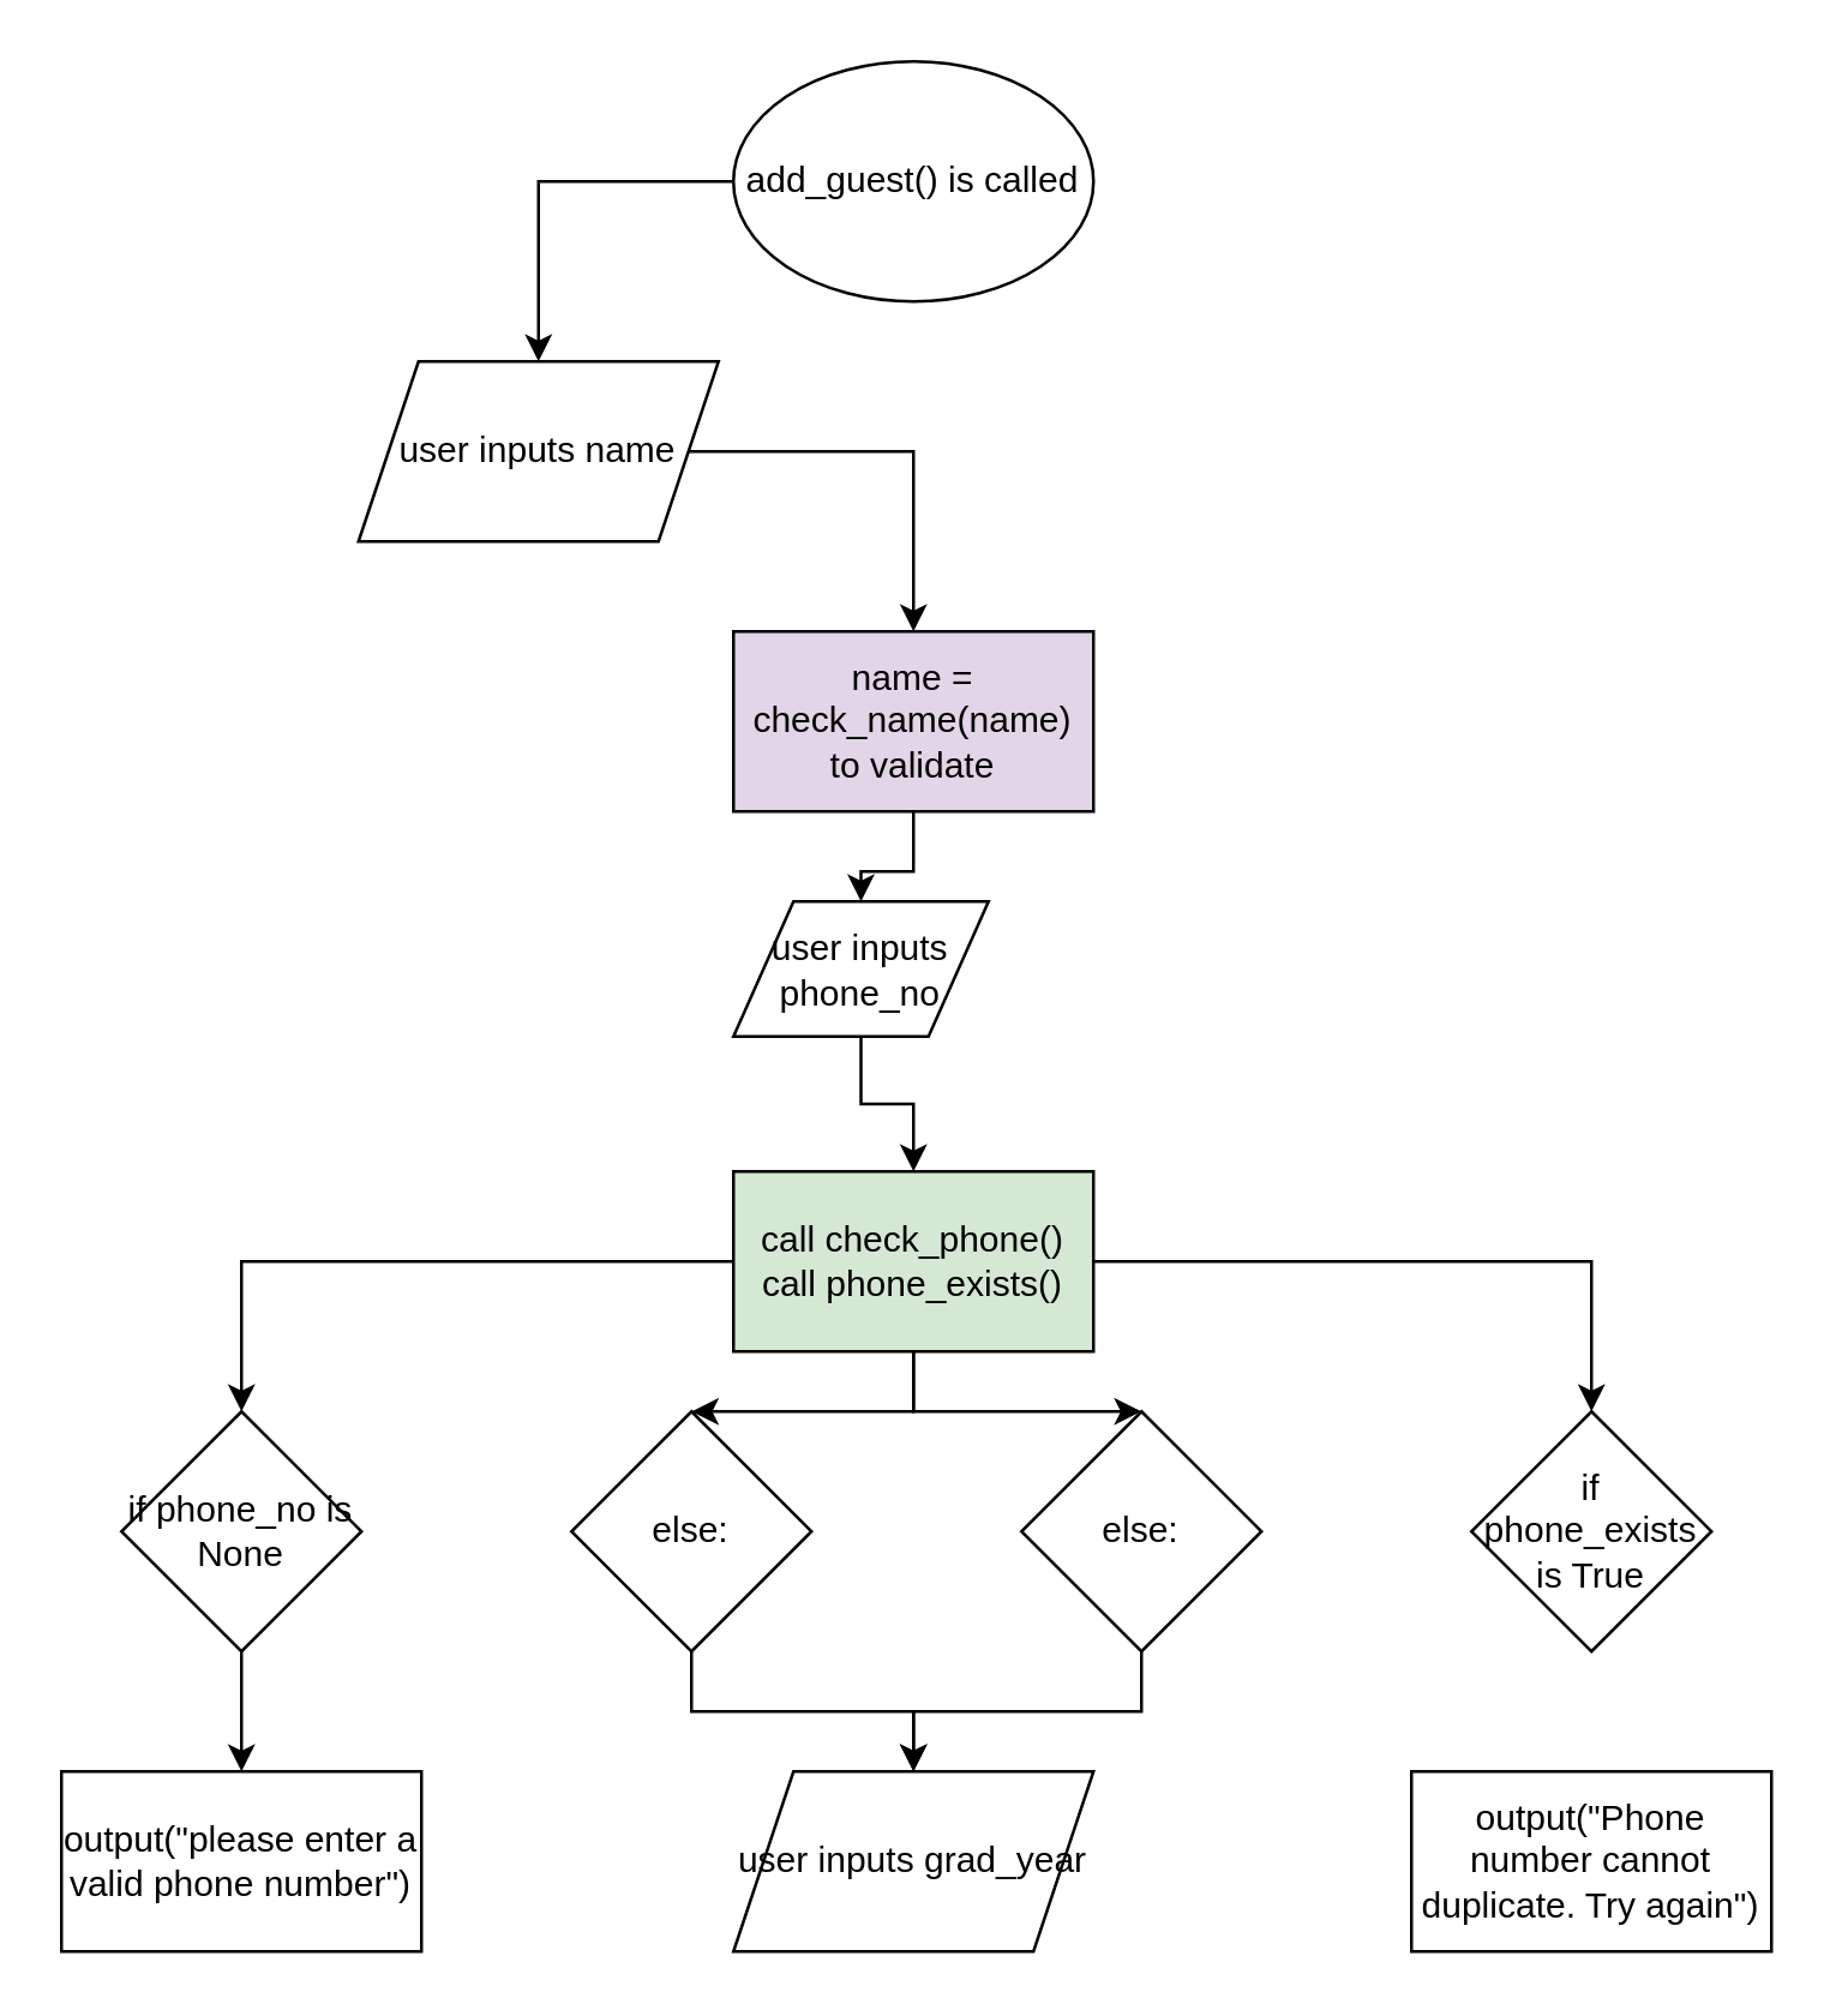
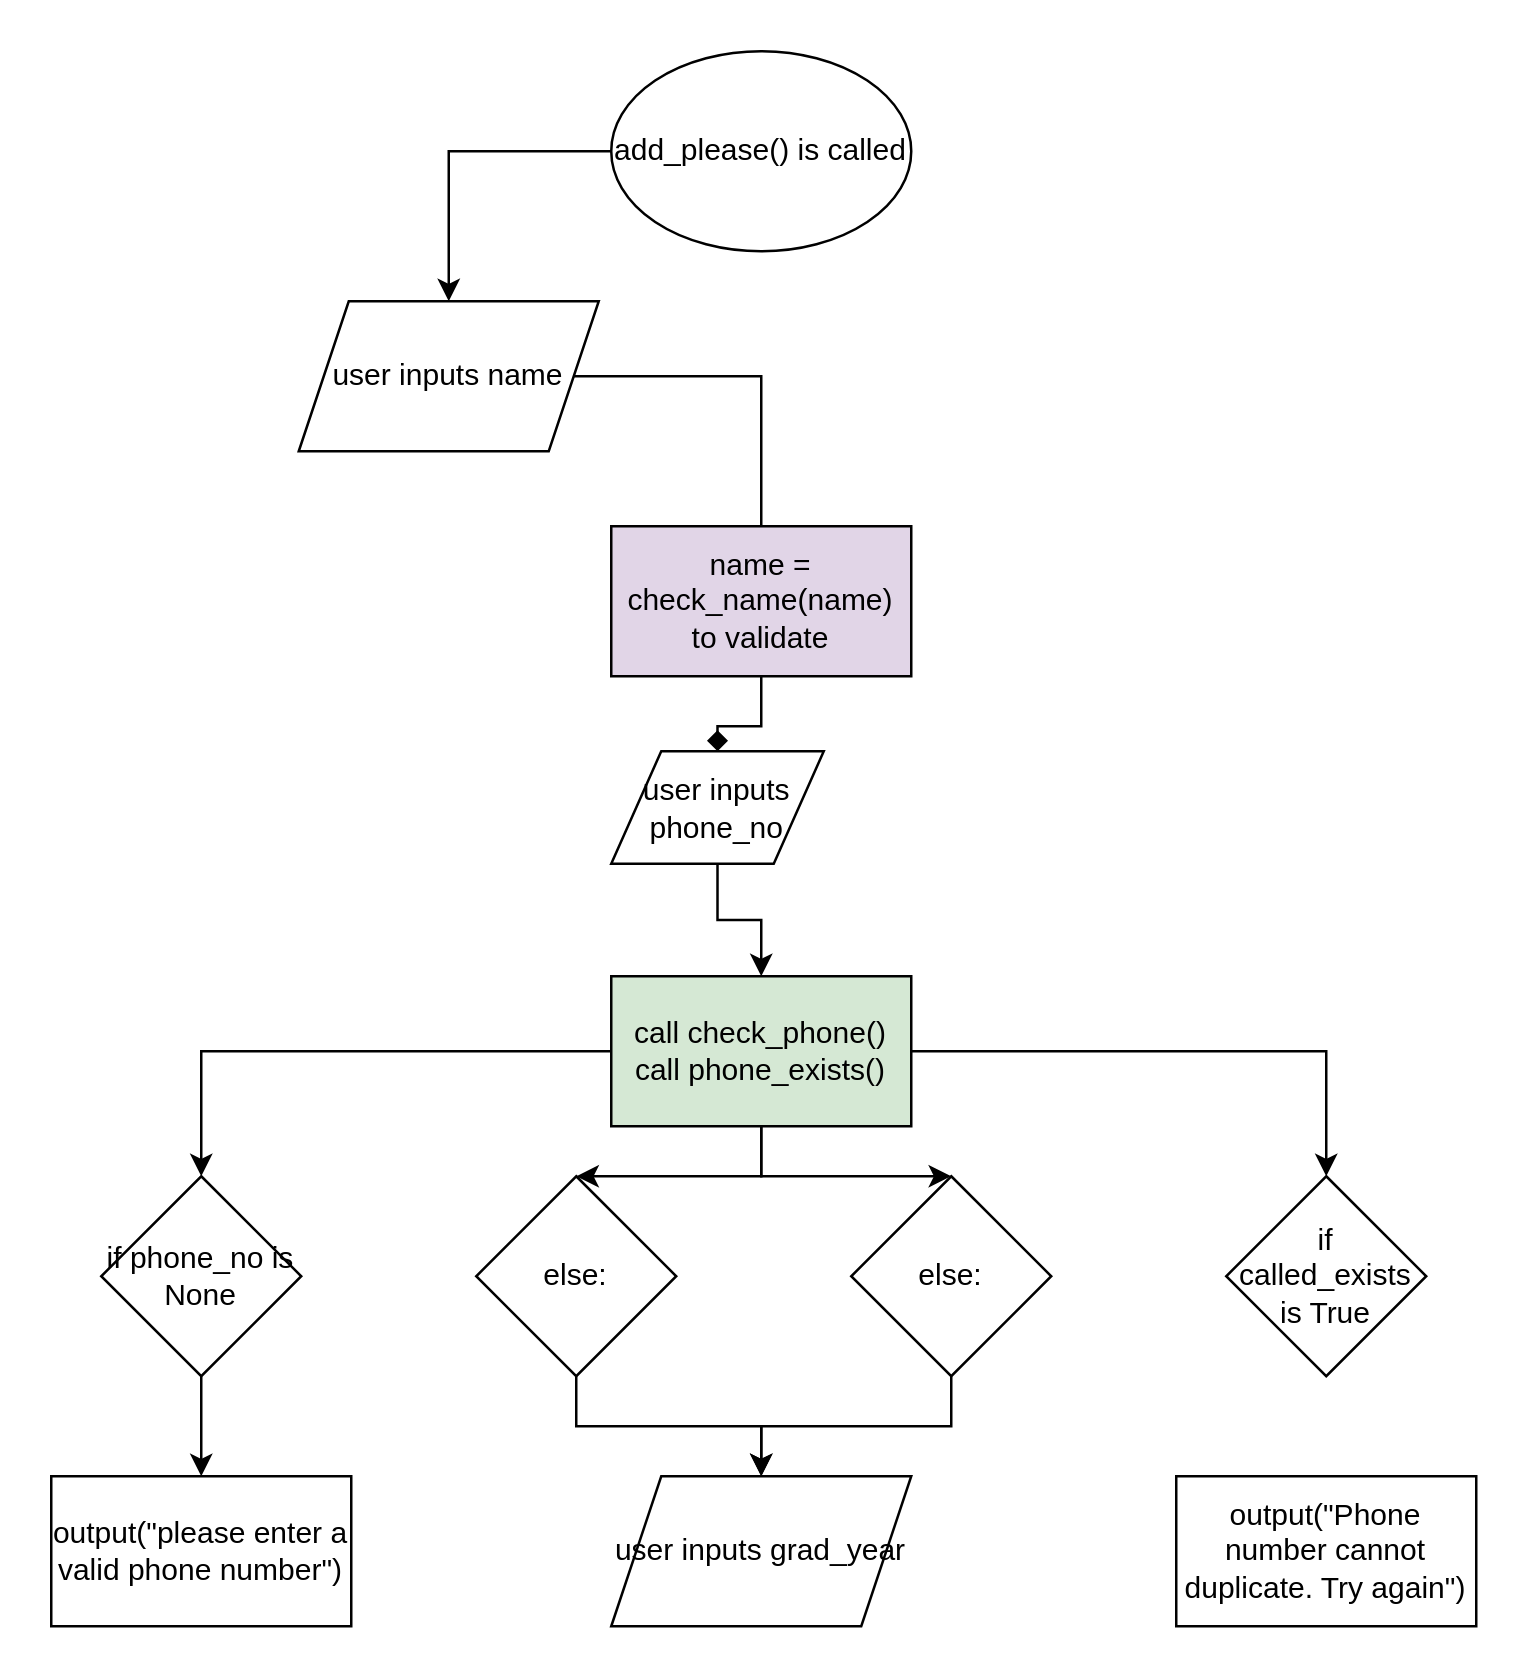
  <mxCell id="0" />
  <mxCell id="1" parent="0" />
  <mxCell id="2" style="edgeStyle=orthogonalEdgeStyle;rounded=0;orthogonalLoop=1;jettySize=auto;html=1;" edge="1" parent="1" source="3" target="5"><mxGeometry relative="1" as="geometry" /></mxCell>
- <mxCell id="3" value="add_guest() is called" style="ellipse;whiteSpace=wrap;html=1;" vertex="1" parent="1"><mxGeometry x="244" y="20" width="120" height="80" as="geometry" /></mxCell>
- <mxCell id="4" style="edgeStyle=orthogonalEdgeStyle;rounded=0;orthogonalLoop=1;jettySize=auto;html=1;" edge="1" parent="1" source="5" target="7"><mxGeometry relative="1" as="geometry" /></mxCell>
+ <mxCell id="3" value="add_please() is called" style="ellipse;whiteSpace=wrap;html=1;" vertex="1" parent="1"><mxGeometry x="244" y="20" width="120" height="80" as="geometry" /></mxCell>
+ <mxCell id="4" style="edgeStyle=orthogonalEdgeStyle;rounded=0;orthogonalLoop=1;jettySize=auto;html=1;endArrow=none;" edge="1" parent="1" source="5" target="7"><mxGeometry relative="1" as="geometry" /></mxCell>
  <mxCell id="5" value="user inputs name" style="shape=parallelogram;perimeter=parallelogramPerimeter;whiteSpace=wrap;html=1;fixedSize=1;" vertex="1" parent="1"><mxGeometry x="119" y="120" width="120" height="60" as="geometry" /></mxCell>
- <mxCell id="6" style="edgeStyle=orthogonalEdgeStyle;rounded=0;orthogonalLoop=1;jettySize=auto;html=1;" edge="1" parent="1" source="7" target="9"><mxGeometry relative="1" as="geometry" /></mxCell>
+ <mxCell id="6" style="edgeStyle=orthogonalEdgeStyle;rounded=0;orthogonalLoop=1;jettySize=auto;html=1;endArrow=diamond;" edge="1" parent="1" source="7" target="9"><mxGeometry relative="1" as="geometry" /></mxCell>
  <mxCell id="7" value="name = check_name(name) to validate" style="rounded=0;whiteSpace=wrap;html=1;fillColor=#e1d5e7;" vertex="1" parent="1"><mxGeometry x="244" y="210" width="120" height="60" as="geometry" /></mxCell>
  <mxCell id="8" style="edgeStyle=orthogonalEdgeStyle;rounded=0;orthogonalLoop=1;jettySize=auto;html=1;" edge="1" parent="1" source="9" target="14"><mxGeometry relative="1" as="geometry" /></mxCell>
  <mxCell id="9" value="user inputs phone_no" style="shape=parallelogram;perimeter=parallelogramPerimeter;whiteSpace=wrap;html=1;fixedSize=1;" vertex="1" parent="1"><mxGeometry x="244" y="300" width="85" height="45" as="geometry" /></mxCell>
  <mxCell id="10" style="edgeStyle=orthogonalEdgeStyle;rounded=0;orthogonalLoop=1;jettySize=auto;html=1;" edge="1" parent="1" source="14" target="16"><mxGeometry relative="1" as="geometry" /></mxCell>
  <mxCell id="11" style="edgeStyle=orthogonalEdgeStyle;rounded=0;orthogonalLoop=1;jettySize=auto;html=1;" edge="1" parent="1" source="14" target="17"><mxGeometry relative="1" as="geometry" /></mxCell>
  <mxCell id="12" style="edgeStyle=orthogonalEdgeStyle;rounded=0;orthogonalLoop=1;jettySize=auto;html=1;entryX=0.5;entryY=0;entryDx=0;entryDy=0;" edge="1" parent="1" source="14" target="21"><mxGeometry relative="1" as="geometry" /></mxCell>
  <mxCell id="13" style="edgeStyle=orthogonalEdgeStyle;rounded=0;orthogonalLoop=1;jettySize=auto;html=1;entryX=0.5;entryY=0;entryDx=0;entryDy=0;" edge="1" parent="1" source="14" target="23"><mxGeometry relative="1" as="geometry" /></mxCell>
  <mxCell id="14" value="call check_phone()&lt;div&gt;call phone_exists()&lt;/div&gt;" style="rounded=0;whiteSpace=wrap;html=1;fillColor=#d5e8d4;" vertex="1" parent="1"><mxGeometry x="244" y="390" width="120" height="60" as="geometry" /></mxCell>
  <mxCell id="15" style="edgeStyle=orthogonalEdgeStyle;rounded=0;orthogonalLoop=1;jettySize=auto;html=1;" edge="1" parent="1" source="16" target="18"><mxGeometry relative="1" as="geometry" /></mxCell>
  <mxCell id="16" value="if phone_no is None" style="rhombus;whiteSpace=wrap;html=1;" vertex="1" parent="1"><mxGeometry x="40" y="470" width="80" height="80" as="geometry" /></mxCell>
- <mxCell id="17" value="if phone_exists is True" style="rhombus;whiteSpace=wrap;html=1;" vertex="1" parent="1"><mxGeometry x="490" y="470" width="80" height="80" as="geometry" /></mxCell>
+ <mxCell id="17" value="if called_exists is True" style="rhombus;whiteSpace=wrap;html=1;" vertex="1" parent="1"><mxGeometry x="490" y="470" width="80" height="80" as="geometry" /></mxCell>
  <mxCell id="18" value="output(&quot;please enter a valid phone number&quot;)" style="rounded=0;whiteSpace=wrap;html=1;" vertex="1" parent="1"><mxGeometry x="20" y="590" width="120" height="60" as="geometry" /></mxCell>
  <mxCell id="19" value="output(&quot;Phone number cannot duplicate. Try again&quot;)" style="rounded=0;whiteSpace=wrap;html=1;" vertex="1" parent="1"><mxGeometry x="470" y="590" width="120" height="60" as="geometry" /></mxCell>
  <mxCell id="20" style="edgeStyle=orthogonalEdgeStyle;rounded=0;orthogonalLoop=1;jettySize=auto;html=1;" edge="1" parent="1" source="21" target="24"><mxGeometry relative="1" as="geometry" /></mxCell>
  <mxCell id="21" value="else:" style="rhombus;whiteSpace=wrap;html=1;" vertex="1" parent="1"><mxGeometry x="190" y="470" width="80" height="80" as="geometry" /></mxCell>
  <mxCell id="22" style="edgeStyle=orthogonalEdgeStyle;rounded=0;orthogonalLoop=1;jettySize=auto;html=1;entryX=0.5;entryY=0;entryDx=0;entryDy=0;" edge="1" parent="1" source="23" target="24"><mxGeometry relative="1" as="geometry" /></mxCell>
  <mxCell id="23" value="else:" style="rhombus;whiteSpace=wrap;html=1;" vertex="1" parent="1"><mxGeometry x="340" y="470" width="80" height="80" as="geometry" /></mxCell>
  <mxCell id="24" value="user inputs grad_year" style="shape=parallelogram;perimeter=parallelogramPerimeter;whiteSpace=wrap;html=1;fixedSize=1;" vertex="1" parent="1"><mxGeometry x="244" y="590" width="120" height="60" as="geometry" /></mxCell>
